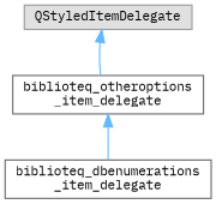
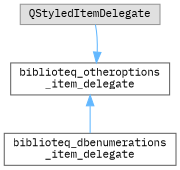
  digraph {
    fontname="IBM Plex Mono"
    rankdir=TB
    node [color=grey40 fillcolor=white fontname="IBM Plex Mono" fontsize=10 shape=box style=filled]
    edge [color=steelblue1 dir=back fontname="IBM Plex Mono" fontsize=10 labelfontname=Helvetica labelfontsize=10 style=solid]
    n1 [color=grey60 fillcolor="#E0E0E0" height=0.2 label=QStyledItemDelegate width=0.4]
    n2 [height=0.2 label="biblioteq_otheroptions\l_item_delegate" width=0.4]
    n3 [height=0.2 label="biblioteq_dbenumerations\l_item_delegate" width=0.4]
-   n1 -> n2
+   n2 -> n1
    n2 -> n3
  }
